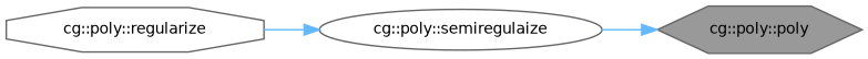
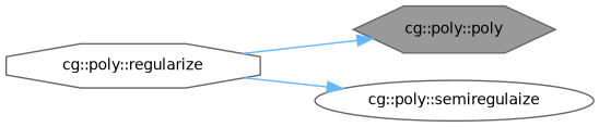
  digraph {
    rankdir=RL
    node [color=grey40 fillcolor=white fontname=Helvetica fontsize=10 style=filled]
    edge [color=steelblue1 dir=back fontname=Helvetica fontsize=10 labelfontname=Helvetica labelfontsize=10 style=solid]
    n1 [color=gray40 fillcolor=grey60 fontcolor=black height=0.2 label="cg::poly::poly" shape=hexagon width=0.4]
    n2 [height=0.2 label="cg::poly::semiregulaize" shape=ellipse width=0.4]
    n3 [height=0.2 label="cg::poly::regularize" shape=octagon width=0.4]
-   n1 -> n2
+   n1 -> n3
    n2 -> n3
  }
